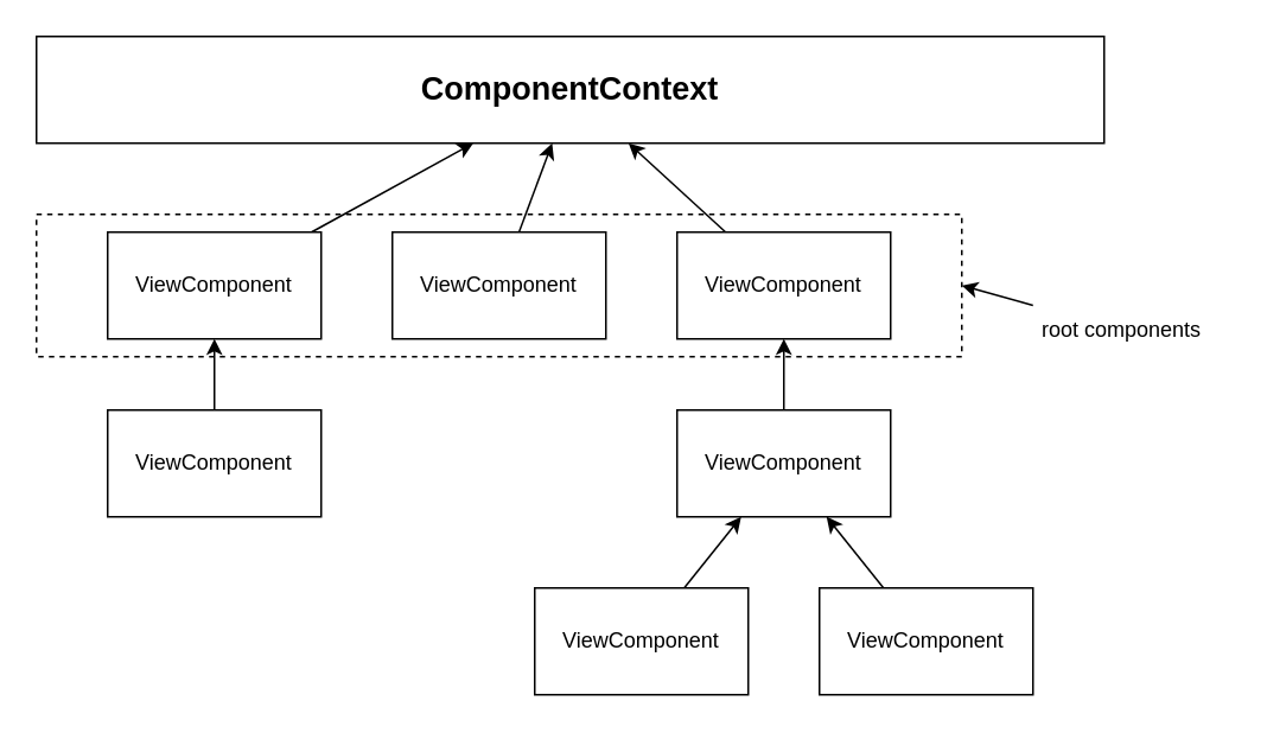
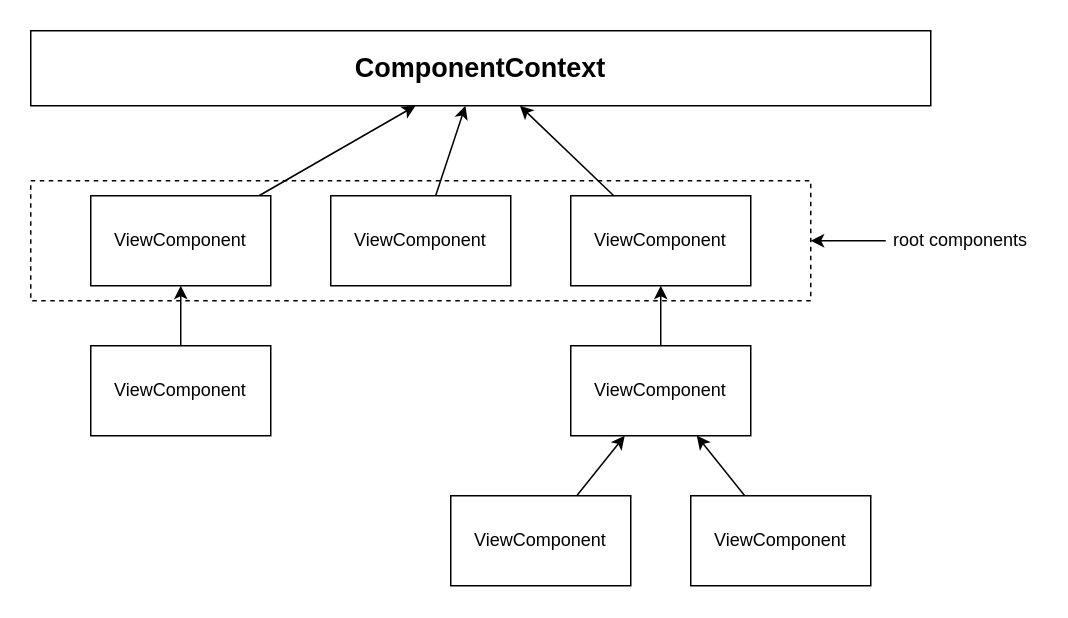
  <mxCell id="0" />
  <mxCell id="1" parent="0" />
  <mxCell id="2" value="" style="rounded=0;whiteSpace=wrap;html=1;dashed=1;fillColor=none;" vertex="1" parent="1"><mxGeometry x="20" y="120" width="520" height="80" as="geometry" /></mxCell>
- <mxCell id="3" value="ComponentContext" style="rounded=0;whiteSpace=wrap;html=1;fontStyle=1;fontSize=18;" parent="1" vertex="1"><mxGeometry x="20" y="20" width="600" height="60" as="geometry" /></mxCell>
+ <mxCell id="3" value="ComponentContext" style="rounded=0;whiteSpace=wrap;html=1;fontStyle=1;fontSize=18;" parent="1" vertex="1"><mxGeometry x="20" y="20" width="600" height="50" as="geometry" /></mxCell>
  <mxCell id="4" style="edgeStyle=none;html=1;" edge="1" parent="1" source="5" target="3"><mxGeometry relative="1" as="geometry" /></mxCell>
  <mxCell id="5" value="ViewComponent" style="rounded=0;whiteSpace=wrap;html=1;" vertex="1" parent="1"><mxGeometry x="60" y="130" width="120" height="60" as="geometry" /></mxCell>
  <mxCell id="6" style="edgeStyle=none;html=1;entryX=0.483;entryY=1;entryDx=0;entryDy=0;entryPerimeter=0;" edge="1" parent="1" source="7" target="3"><mxGeometry relative="1" as="geometry" /></mxCell>
  <mxCell id="7" value="ViewComponent" style="rounded=0;whiteSpace=wrap;html=1;" vertex="1" parent="1"><mxGeometry x="220" y="130" width="120" height="60" as="geometry" /></mxCell>
  <mxCell id="8" style="edgeStyle=none;html=1;" edge="1" parent="1" source="9" target="3"><mxGeometry relative="1" as="geometry" /></mxCell>
  <mxCell id="9" value="ViewComponent" style="rounded=0;whiteSpace=wrap;html=1;" vertex="1" parent="1"><mxGeometry x="380" y="130" width="120" height="60" as="geometry" /></mxCell>
  <mxCell id="10" style="edgeStyle=none;html=1;" edge="1" parent="1" source="11" target="9"><mxGeometry relative="1" as="geometry" /></mxCell>
  <mxCell id="11" value="ViewComponent" style="rounded=0;whiteSpace=wrap;html=1;" vertex="1" parent="1"><mxGeometry x="380" y="230" width="120" height="60" as="geometry" /></mxCell>
  <mxCell id="12" style="edgeStyle=none;html=1;" edge="1" parent="1" source="13" target="11"><mxGeometry relative="1" as="geometry" /></mxCell>
  <mxCell id="13" value="ViewComponent" style="rounded=0;whiteSpace=wrap;html=1;" vertex="1" parent="1"><mxGeometry x="460" y="330" width="120" height="60" as="geometry" /></mxCell>
  <mxCell id="14" style="edgeStyle=none;html=1;" edge="1" parent="1" source="15" target="11"><mxGeometry relative="1" as="geometry" /></mxCell>
  <mxCell id="15" value="ViewComponent" style="rounded=0;whiteSpace=wrap;html=1;" vertex="1" parent="1"><mxGeometry x="300" y="330" width="120" height="60" as="geometry" /></mxCell>
  <mxCell id="16" style="edgeStyle=none;html=1;" edge="1" parent="1" source="17" target="5"><mxGeometry relative="1" as="geometry" /></mxCell>
  <mxCell id="17" value="ViewComponent" style="rounded=0;whiteSpace=wrap;html=1;" vertex="1" parent="1"><mxGeometry x="60" y="230" width="120" height="60" as="geometry" /></mxCell>
  <mxCell id="18" style="edgeStyle=none;html=1;entryX=1;entryY=0.5;entryDx=0;entryDy=0;" edge="1" parent="1" source="19" target="2"><mxGeometry relative="1" as="geometry" /></mxCell>
- <mxCell id="19" value="root components" style="text;html=1;strokeColor=none;fillColor=none;align=center;verticalAlign=middle;whiteSpace=wrap;rounded=0;dashed=1;" vertex="1" parent="1"><mxGeometry x="580" y="170" width="100" height="30" as="geometry" /></mxCell>
+ <mxCell id="19" value="root components" style="text;html=1;strokeColor=none;fillColor=none;align=center;verticalAlign=middle;whiteSpace=wrap;rounded=0;dashed=1;" vertex="1" parent="1"><mxGeometry x="590" y="145" width="100" height="30" as="geometry" /></mxCell>
